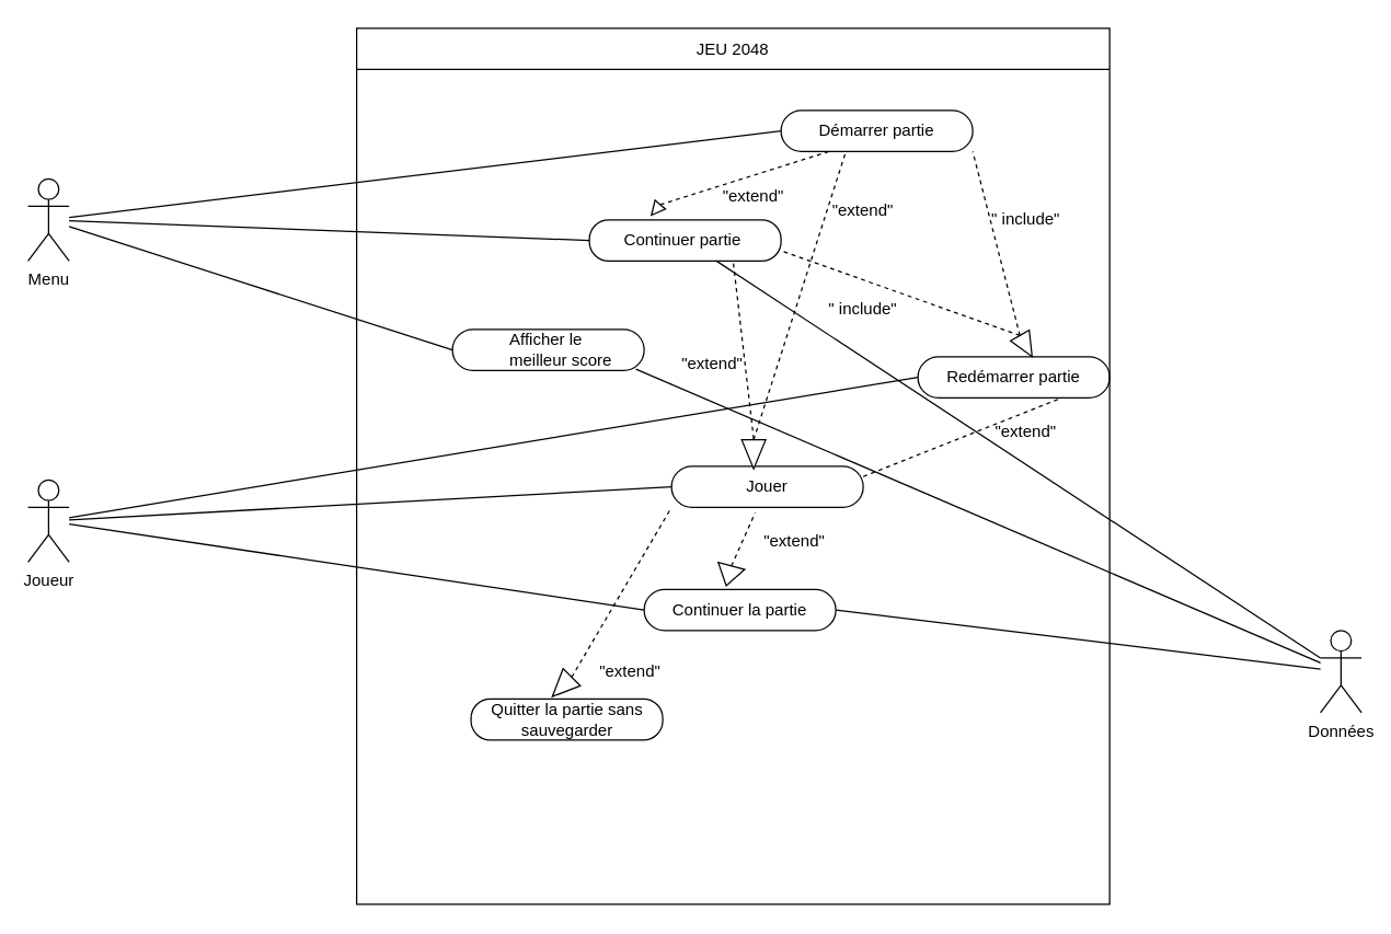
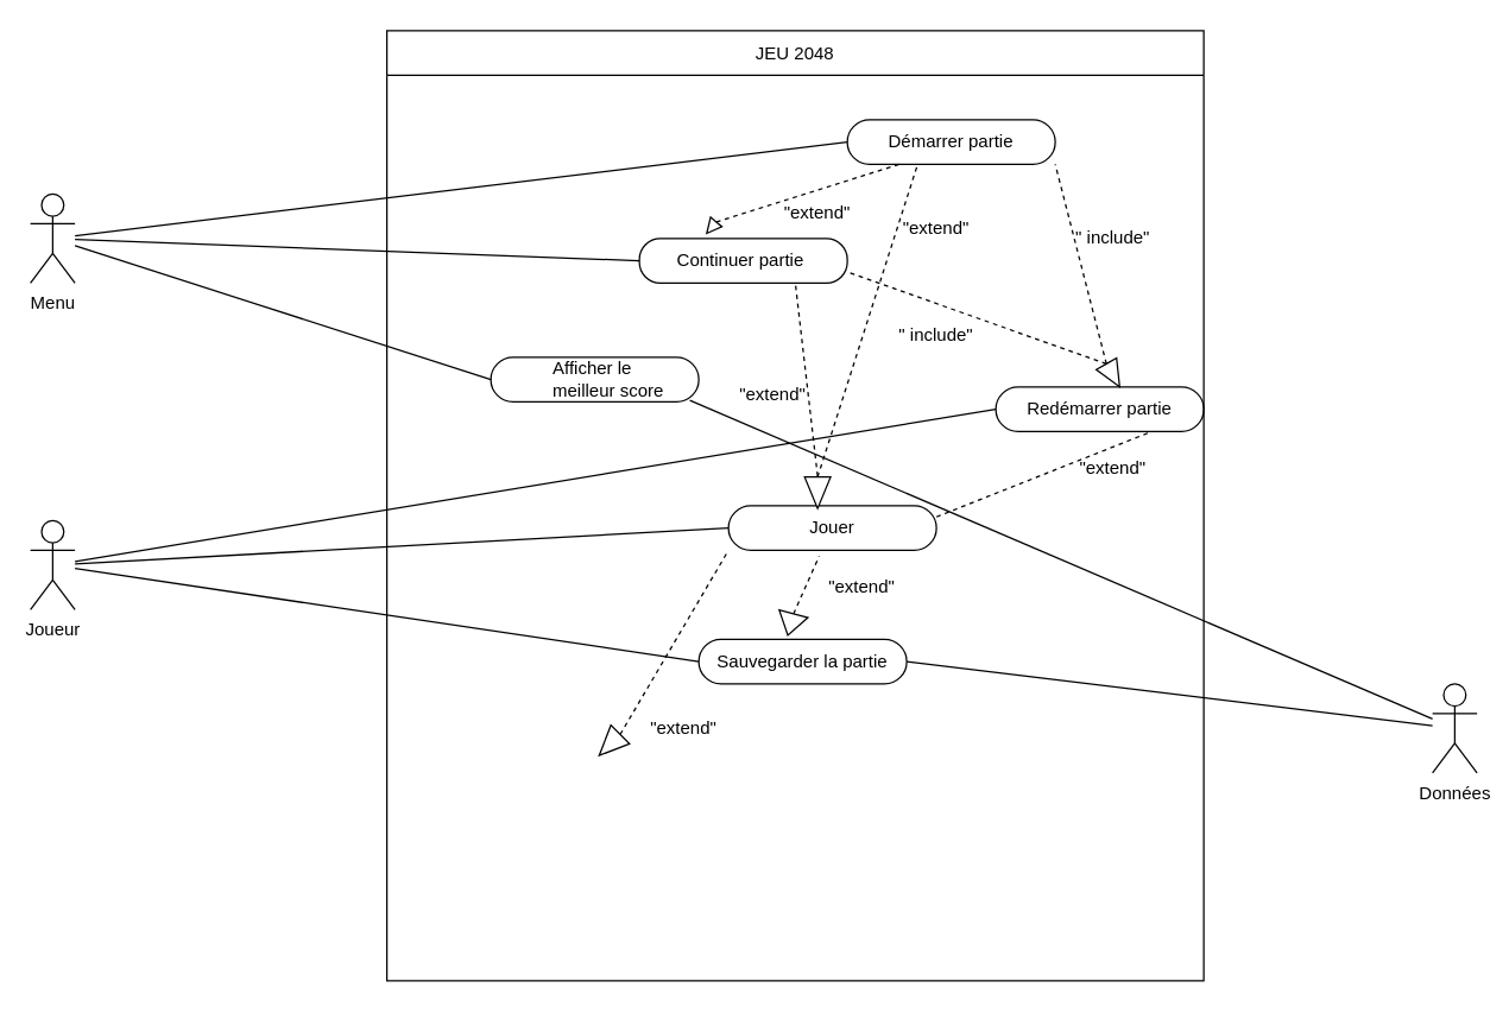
  <mxCell id="0" />
  <mxCell id="1" parent="0" />
  <mxCell id="2" value="&lt;font style=&quot;vertical-align: inherit;&quot;&gt;&lt;font style=&quot;vertical-align: inherit;&quot;&gt;&lt;font style=&quot;vertical-align: inherit;&quot;&gt;&lt;font style=&quot;vertical-align: inherit;&quot;&gt;Menu&lt;/font&gt;&lt;/font&gt;&lt;br&gt;&lt;/font&gt;&lt;/font&gt;" style="shape=umlActor;verticalLabelPosition=bottom;verticalAlign=top;html=1;outlineConnect=0;" parent="1" vertex="1"><mxGeometry x="20" y="130" width="30" height="60" as="geometry" /></mxCell>
  <mxCell id="3" value="JEU 2048" style="shape=table;startSize=30;container=1;collapsible=0;childLayout=tableLayout;" parent="1" vertex="1"><mxGeometry x="260" y="20" width="550" height="640" as="geometry" /></mxCell>
  <mxCell id="4" value="" style="shape=tableRow;horizontal=0;startSize=0;swimlaneHead=0;swimlaneBody=0;top=0;left=0;bottom=0;right=0;collapsible=0;dropTarget=0;fillColor=none;points=[[0,0.5],[1,0.5]];portConstraint=eastwest;" parent="3" vertex="1"><mxGeometry y="30" width="550" height="610" as="geometry" /></mxCell>
  <mxCell id="5" value="" style="shape=partialRectangle;html=1;whiteSpace=wrap;connectable=0;overflow=hidden;fillColor=none;top=0;left=0;bottom=0;right=0;pointerEvents=1;" parent="4" vertex="1"><mxGeometry width="550" height="610" as="geometry"><mxRectangle width="550" height="610" as="alternateBounds" /></mxGeometry></mxCell>
  <mxCell id="6" value="" style="endArrow=none;html=1;rounded=0;entryX=0;entryY=0.5;entryDx=0;entryDy=0;" parent="1" source="2" target="7" edge="1"><mxGeometry width="50" height="50" relative="1" as="geometry"><mxPoint x="50" y="160" as="sourcePoint" /><mxPoint x="470" y="430" as="targetPoint" /></mxGeometry></mxCell>
  <mxCell id="7" value="&lt;font style=&quot;vertical-align: inherit;&quot;&gt;&lt;font style=&quot;vertical-align: inherit;&quot;&gt;&lt;font style=&quot;vertical-align: inherit;&quot;&gt;&lt;font style=&quot;vertical-align: inherit;&quot;&gt;&lt;font style=&quot;vertical-align: inherit;&quot;&gt;&lt;font style=&quot;vertical-align: inherit;&quot;&gt;&lt;font style=&quot;vertical-align: inherit;&quot;&gt;&lt;font style=&quot;vertical-align: inherit;&quot;&gt;&lt;font style=&quot;vertical-align: inherit;&quot;&gt;&lt;font style=&quot;vertical-align: inherit;&quot;&gt;Démarrer partie&lt;/font&gt;&lt;/font&gt;&lt;/font&gt;&lt;/font&gt;&lt;/font&gt;&lt;/font&gt;&lt;/font&gt;&lt;/font&gt;&lt;/font&gt;&lt;/font&gt;" style="text;html=1;strokeColor=default;fillColor=none;align=center;verticalAlign=middle;whiteSpace=wrap;rounded=1;shadow=0;perimeterSpacing=0;arcSize=50;" parent="1" vertex="1"><mxGeometry x="570" y="80" width="140" height="30" as="geometry" /></mxCell>
  <mxCell id="8" value="Joueur" style="shape=umlActor;verticalLabelPosition=bottom;verticalAlign=top;html=1;outlineConnect=0;rounded=1;shadow=0;strokeColor=default;" parent="1" vertex="1"><mxGeometry x="20" y="350" width="30" height="60" as="geometry" /></mxCell>
  <mxCell id="9" value="Continuer partie&amp;nbsp;" style="text;html=1;strokeColor=default;fillColor=none;align=center;verticalAlign=middle;whiteSpace=wrap;rounded=1;shadow=0;arcSize=47;" parent="1" vertex="1"><mxGeometry x="430" y="160" width="140" height="30" as="geometry" /></mxCell>
  <mxCell id="10" value="" style="endArrow=none;html=1;rounded=0;entryX=0;entryY=0.5;entryDx=0;entryDy=0;" parent="1" source="2" target="9" edge="1"><mxGeometry width="50" height="50" relative="1" as="geometry"><mxPoint x="290" y="160" as="sourcePoint" /><mxPoint x="410" y="410" as="targetPoint" /></mxGeometry></mxCell>
  <mxCell id="11" value="&lt;blockquote style=&quot;margin: 0 0 0 40px; border: none; padding: 0px;&quot;&gt;Afficher le meilleur score&lt;/blockquote&gt;" style="text;html=1;strokeColor=default;fillColor=none;align=left;verticalAlign=middle;whiteSpace=wrap;rounded=1;shadow=0;glass=0;arcSize=50;" parent="1" vertex="1"><mxGeometry x="330" y="240" width="140" height="30" as="geometry" /></mxCell>
  <mxCell id="12" value="Redémarrer partie" style="text;html=1;strokeColor=default;fillColor=none;align=center;verticalAlign=middle;whiteSpace=wrap;rounded=1;shadow=0;glass=0;arcSize=50;" parent="1" vertex="1"><mxGeometry x="670" y="260" width="140" height="30" as="geometry" /></mxCell>
- <mxCell id="13" value="Continuer la partie" style="text;html=1;strokeColor=default;fillColor=none;align=center;verticalAlign=middle;whiteSpace=wrap;rounded=1;shadow=0;glass=0;arcSize=50;" parent="1" vertex="1"><mxGeometry x="470" y="430" width="140" height="30" as="geometry" /></mxCell>
- <mxCell id="14" value="Quitter la partie sans sauvegarder" style="text;html=1;strokeColor=default;fillColor=none;align=center;verticalAlign=middle;whiteSpace=wrap;rounded=1;shadow=0;glass=0;arcSize=47;" parent="1" vertex="1"><mxGeometry x="343.57" y="510" width="140" height="30" as="geometry" /></mxCell>
+ <mxCell id="13" value="Sauvegarder la partie" style="text;html=1;strokeColor=default;fillColor=none;align=center;verticalAlign=middle;whiteSpace=wrap;rounded=1;shadow=0;glass=0;arcSize=50;" parent="1" vertex="1"><mxGeometry x="470" y="430" width="140" height="30" as="geometry" /></mxCell>
  <mxCell id="15" value="" style="endArrow=none;html=1;rounded=0;entryX=0;entryY=0.5;entryDx=0;entryDy=0;" parent="1" source="8" target="12" edge="1"><mxGeometry width="50" height="50" relative="1" as="geometry"><mxPoint x="60" y="320" as="sourcePoint" /><mxPoint x="410" y="350" as="targetPoint" /></mxGeometry></mxCell>
  <mxCell id="16" value="" style="endArrow=none;html=1;rounded=0;entryX=0;entryY=0.5;entryDx=0;entryDy=0;" parent="1" source="8" target="13" edge="1"><mxGeometry width="50" height="50" relative="1" as="geometry"><mxPoint x="60" y="330" as="sourcePoint" /><mxPoint x="410" y="350" as="targetPoint" /></mxGeometry></mxCell>
  <mxCell id="17" value="Données" style="shape=umlActor;verticalLabelPosition=bottom;verticalAlign=top;html=1;outlineConnect=0;rounded=1;shadow=0;glass=0;strokeColor=default;" parent="1" vertex="1"><mxGeometry x="964" y="460" width="30" height="60" as="geometry" /></mxCell>
  <mxCell id="18" value="" style="endArrow=none;html=1;rounded=0;exitX=1;exitY=0.5;exitDx=0;exitDy=0;" parent="1" source="13" target="17" edge="1"><mxGeometry width="50" height="50" relative="1" as="geometry"><mxPoint x="360" y="400" as="sourcePoint" /><mxPoint x="410" y="350" as="targetPoint" /></mxGeometry></mxCell>
  <mxCell id="19" value="" style="endArrow=none;html=1;rounded=0;entryX=0;entryY=0.5;entryDx=0;entryDy=0;" parent="1" source="2" target="11" edge="1"><mxGeometry width="50" height="50" relative="1" as="geometry"><mxPoint x="60" y="180" as="sourcePoint" /><mxPoint x="410" y="350" as="targetPoint" /></mxGeometry></mxCell>
  <mxCell id="20" value="" style="endArrow=none;dashed=1;html=1;rounded=0;entryX=0.25;entryY=1;entryDx=0;entryDy=0;exitX=0;exitY=0.5;exitDx=0;exitDy=0;" parent="1" source="21" target="7" edge="1"><mxGeometry width="50" height="50" relative="1" as="geometry"><mxPoint x="360" y="400" as="sourcePoint" /><mxPoint x="410" y="350" as="targetPoint" /></mxGeometry></mxCell>
  <mxCell id="21" value="" style="triangle;whiteSpace=wrap;html=1;rounded=1;shadow=0;glass=0;strokeColor=default;arcSize=0;rotation=130;" parent="1" vertex="1"><mxGeometry x="473.57" y="147.66" width="10" height="10" as="geometry" /></mxCell>
  <mxCell id="22" value="&quot;extend&quot;" style="text;html=1;strokeColor=none;fillColor=none;align=center;verticalAlign=middle;whiteSpace=wrap;rounded=0;shadow=0;glass=0;" parent="1" vertex="1"><mxGeometry x="520" y="127.66" width="60" height="30" as="geometry" /></mxCell>
  <mxCell id="23" value="Jouer" style="text;html=1;strokeColor=default;fillColor=none;align=center;verticalAlign=middle;whiteSpace=wrap;rounded=1;shadow=0;glass=0;arcSize=50;" parent="1" vertex="1"><mxGeometry x="490" y="340" width="140" height="30" as="geometry" /></mxCell>
  <mxCell id="24" value="" style="endArrow=none;html=1;rounded=0;entryX=0;entryY=0.5;entryDx=0;entryDy=0;" parent="1" source="8" target="23" edge="1"><mxGeometry width="50" height="50" relative="1" as="geometry"><mxPoint x="360" y="400" as="sourcePoint" /><mxPoint x="410" y="350" as="targetPoint" /></mxGeometry></mxCell>
  <mxCell id="25" value="" style="endArrow=none;dashed=1;html=1;rounded=0;entryX=1;entryY=0.75;entryDx=0;entryDy=0;exitX=0;exitY=0.5;exitDx=0;exitDy=0;" parent="1" source="26" target="9" edge="1"><mxGeometry width="50" height="50" relative="1" as="geometry"><mxPoint x="740" y="230" as="sourcePoint" /><mxPoint x="410" y="350" as="targetPoint" /></mxGeometry></mxCell>
  <mxCell id="26" value="" style="triangle;whiteSpace=wrap;html=1;rounded=1;shadow=0;glass=0;strokeColor=default;arcSize=0;rotation=60;" parent="1" vertex="1"><mxGeometry x="740" y="244.23" width="17.81" height="15.77" as="geometry" /></mxCell>
  <mxCell id="27" value="&quot; include&quot;" style="text;html=1;strokeColor=none;fillColor=none;align=center;verticalAlign=middle;whiteSpace=wrap;rounded=0;shadow=0;glass=0;" parent="1" vertex="1"><mxGeometry x="600" y="210" width="60" height="30" as="geometry" /></mxCell>
  <mxCell id="28" value="" style="endArrow=none;dashed=1;html=1;rounded=0;entryX=1;entryY=1;entryDx=0;entryDy=0;exitX=0;exitY=0.5;exitDx=0;exitDy=0;" parent="1" source="26" target="7" edge="1"><mxGeometry width="50" height="50" relative="1" as="geometry"><mxPoint x="360" y="400" as="sourcePoint" /><mxPoint x="410" y="350" as="targetPoint" /></mxGeometry></mxCell>
  <mxCell id="29" value="&quot; include&quot;" style="text;html=1;strokeColor=none;fillColor=none;align=center;verticalAlign=middle;whiteSpace=wrap;rounded=0;shadow=0;glass=0;" parent="1" vertex="1"><mxGeometry x="718.91" y="145" width="60" height="30" as="geometry" /></mxCell>
  <mxCell id="30" value="" style="endArrow=none;dashed=1;html=1;rounded=0;entryX=0.75;entryY=1;entryDx=0;entryDy=0;" parent="1" target="9" edge="1"><mxGeometry width="50" height="50" relative="1" as="geometry"><mxPoint y="320" as="sourcePoint" x="550" /><mxPoint x="410" y="350" as="targetPoint" /></mxGeometry></mxCell>
  <mxCell id="31" value="" style="triangle;whiteSpace=wrap;html=1;rounded=1;shadow=0;glass=0;strokeColor=default;arcSize=0;rotation=90;" parent="1" vertex="1"><mxGeometry x="539.38" y="322.5" width="21.25" height="17.5" as="geometry" /></mxCell>
  <mxCell id="32" value="&quot;extend&quot;" style="text;html=1;strokeColor=none;fillColor=none;align=center;verticalAlign=middle;whiteSpace=wrap;rounded=0;shadow=0;glass=0;" parent="1" vertex="1"><mxGeometry x="490" y="250" width="60" height="30" as="geometry" /></mxCell>
  <mxCell id="33" value="" style="endArrow=none;dashed=1;html=1;rounded=0;entryX=0;entryY=1;entryDx=0;entryDy=0;exitX=0;exitY=0.5;exitDx=0;exitDy=0;" parent="1" source="44" target="23" edge="1"><mxGeometry width="50" height="50" relative="1" as="geometry"><mxPoint x="420" y="500" as="sourcePoint" /><mxPoint x="410" y="350" as="targetPoint" /></mxGeometry></mxCell>
  <mxCell id="34" value="" style="endArrow=none;dashed=1;html=1;rounded=0;entryX=0.436;entryY=1.133;entryDx=0;entryDy=0;entryPerimeter=0;exitX=0;exitY=0.5;exitDx=0;exitDy=0;" parent="1" source="43" target="23" edge="1"><mxGeometry width="50" height="50" relative="1" as="geometry"><mxPoint x="540" y="420" as="sourcePoint" /><mxPoint x="410" y="350" as="targetPoint" /></mxGeometry></mxCell>
  <mxCell id="35" value="" style="endArrow=none;dashed=1;html=1;rounded=0;entryX=0.75;entryY=1;entryDx=0;entryDy=0;exitX=1;exitY=0.25;exitDx=0;exitDy=0;" parent="1" source="23" target="12" edge="1"><mxGeometry width="50" height="50" relative="1" as="geometry"><mxPoint x="360" y="400" as="sourcePoint" /><mxPoint x="410" y="350" as="targetPoint" /></mxGeometry></mxCell>
  <mxCell id="36" value="&quot;extend&quot;" style="text;html=1;strokeColor=none;fillColor=none;align=center;verticalAlign=middle;whiteSpace=wrap;rounded=0;shadow=0;glass=0;" parent="1" vertex="1"><mxGeometry x="718.91" y="300" width="60" height="30" as="geometry" /></mxCell>
  <mxCell id="37" value="&quot;extend&quot;" style="text;html=1;strokeColor=none;fillColor=none;align=center;verticalAlign=middle;whiteSpace=wrap;rounded=0;shadow=0;glass=0;" parent="1" vertex="1"><mxGeometry y="380" width="60" height="30" as="geometry" x="550" /></mxCell>
  <mxCell id="38" value="&quot;extend&quot;" style="text;html=1;strokeColor=none;fillColor=none;align=center;verticalAlign=middle;whiteSpace=wrap;rounded=0;shadow=0;glass=0;" parent="1" vertex="1"><mxGeometry x="430" y="475" width="60" height="30" as="geometry" /></mxCell>
  <mxCell id="39" value="" style="endArrow=none;dashed=1;html=1;rounded=0;entryX=0.336;entryY=1.033;entryDx=0;entryDy=0;entryPerimeter=0;exitX=0;exitY=0.5;exitDx=0;exitDy=0;" parent="1" source="31" target="7" edge="1"><mxGeometry width="50" height="50" relative="1" as="geometry"><mxPoint x="360" y="400" as="sourcePoint" /><mxPoint x="410" y="350" as="targetPoint" /></mxGeometry></mxCell>
  <mxCell id="40" value="&quot;extend&quot;" style="text;html=1;strokeColor=none;fillColor=none;align=center;verticalAlign=middle;whiteSpace=wrap;rounded=0;shadow=0;glass=0;" parent="1" vertex="1"><mxGeometry x="600" y="137.66" width="60" height="30" as="geometry" /></mxCell>
- <mxCell id="41" value="" style="endArrow=none;html=1;rounded=0;" edge="1" parent="1" source="17" target="9"><mxGeometry width="50" height="50" relative="1" as="geometry"><mxPoint x="420" y="400" as="sourcePoint" /><mxPoint x="470" y="350" as="targetPoint" /></mxGeometry></mxCell>
  <mxCell id="42" value="" style="endArrow=none;html=1;rounded=0;entryX=0.957;entryY=0.967;entryDx=0;entryDy=0;entryPerimeter=0;" edge="1" parent="1" source="17" target="11"><mxGeometry width="50" height="50" relative="1" as="geometry"><mxPoint x="420" y="400" as="sourcePoint" /><mxPoint x="470" y="350" as="targetPoint" /></mxGeometry></mxCell>
  <mxCell id="43" value="" style="triangle;whiteSpace=wrap;html=1;rotation=105;" vertex="1" parent="1"><mxGeometry x="524.38" y="410" width="15" height="20" as="geometry" /></mxCell>
  <mxCell id="44" value="" style="triangle;whiteSpace=wrap;html=1;rotation=135;" vertex="1" parent="1"><mxGeometry x="400" y="492.32" width="20" height="17.68" as="geometry" /></mxCell>
